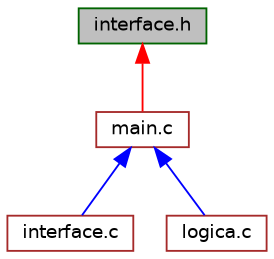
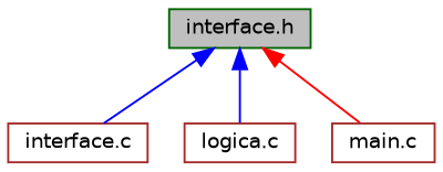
  digraph {
    node [color=brown fillcolor=white fontname=Helvetica fontsize=10 shape=record style=filled]
    edge [color=blue dir=back fontname=Helvetica fontsize=10 labelfontname=Helvetica labelfontsize=10 style=solid]
    n1 [color=darkgreen fillcolor=grey75 fontcolor=black height=0.2 label="interface.h" width=0.4]
    n2 [height=0.2 label="interface.c" width=0.4]
    n3 [height=0.2 label="logica.c" width=0.4]
    n4 [height=0.2 label="main.c" width=0.4]
-   n4 -> n2
-   n4 -> n3
+   n1 -> n2
+   n1 -> n3
    n1 -> n4 [color=red]
  }
